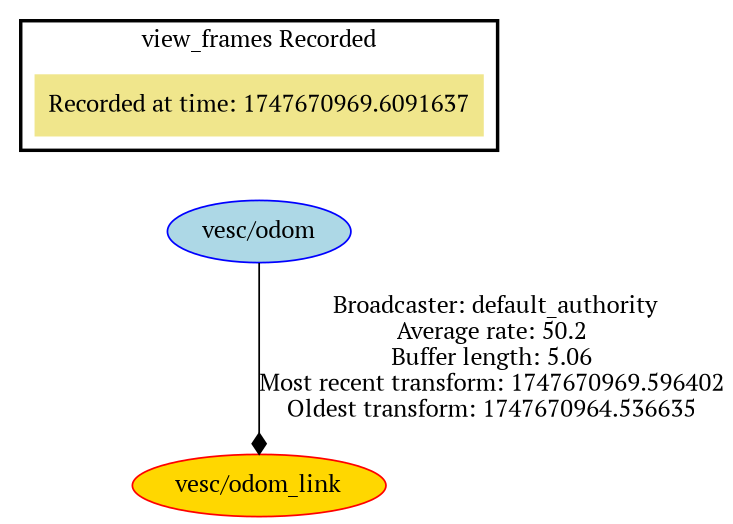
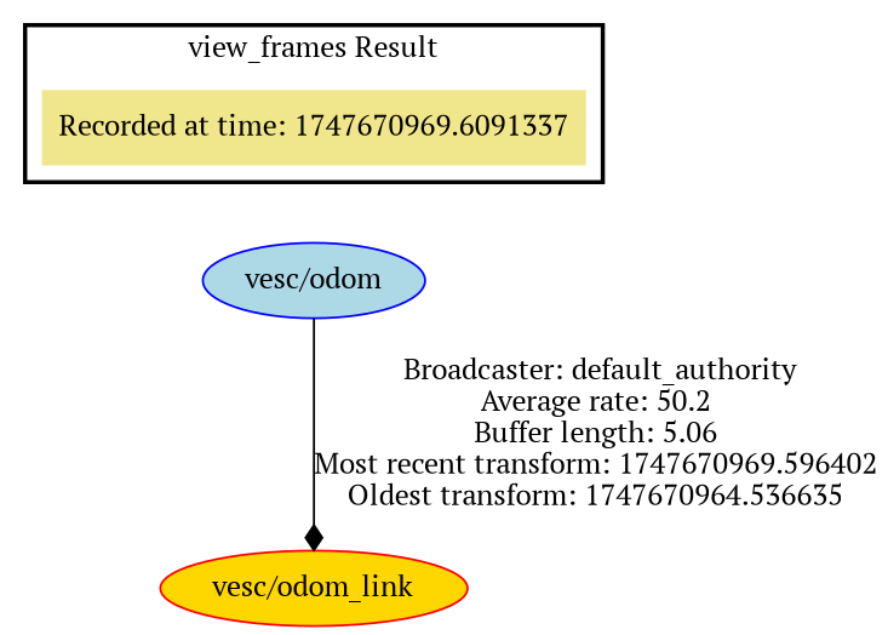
  digraph {
    fontname="PT Serif"
    node [fontname="PT Serif" style=filled]
    edge [fontname="PT Serif"]
-   "Recorded at time: 1747670969.6091337" [color=darkgreen fillcolor=khaki shape=plaintext label="Recorded at time: 1747670969.6091637"]
+   "Recorded at time: 1747670969.6091337" [color=darkgreen fillcolor=khaki shape=plaintext]
    "vesc/odom" [color=blue fillcolor=lightblue]
    n3 [color=red fillcolor=gold label="vesc/odom_link"]
    subgraph cluster_1 {
      color=black
-     label="view_frames Recorded"
+     label="view_frames Result"
      style=bold
      "Recorded at time: 1747670969.6091337"
    }
    "Recorded at time: 1747670969.6091337" -> "vesc/odom" [style=invis]
    "vesc/odom" -> n3 [arrowhead=diamond label=" Broadcaster: default_authority\nAverage rate: 50.2\nBuffer length: 5.06\nMost recent transform: 1747670969.596402\nOldest transform: 1747670964.536635\n"]
  }
